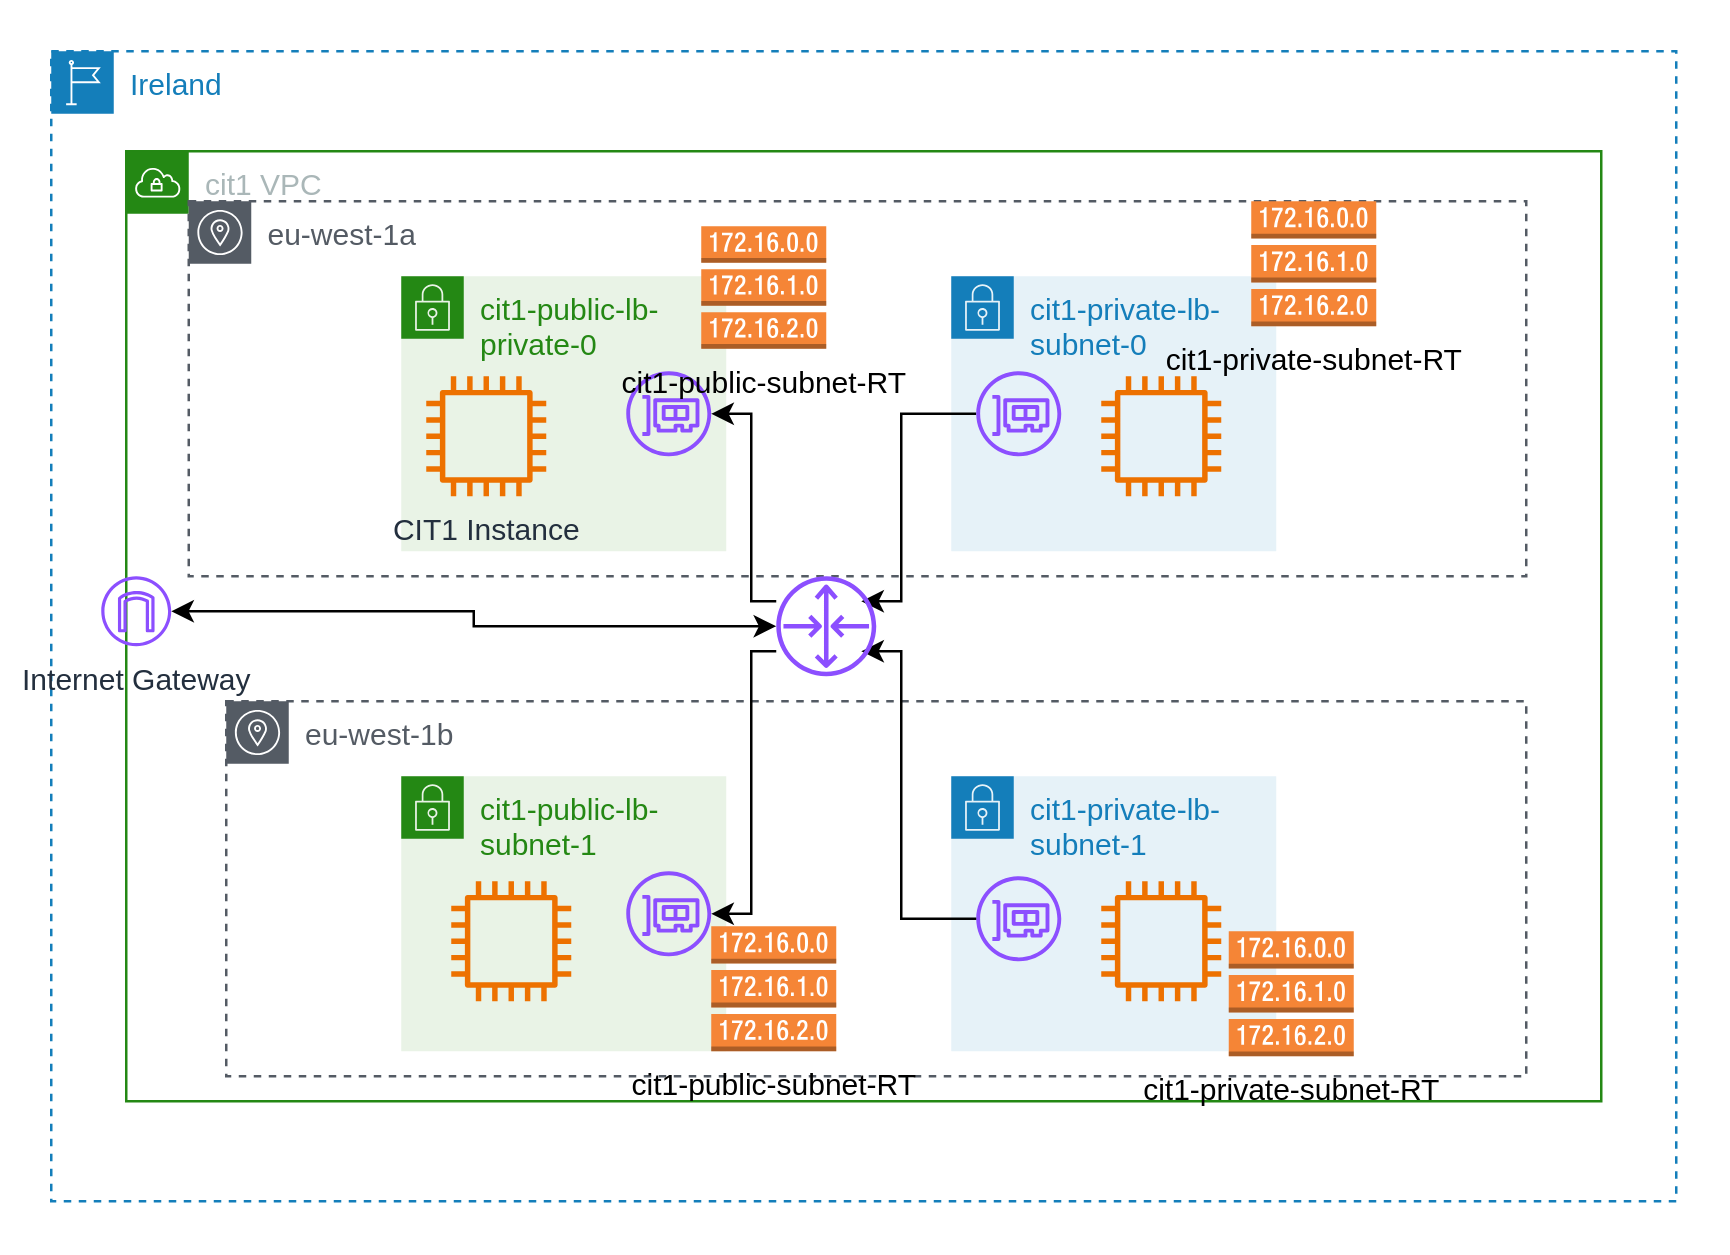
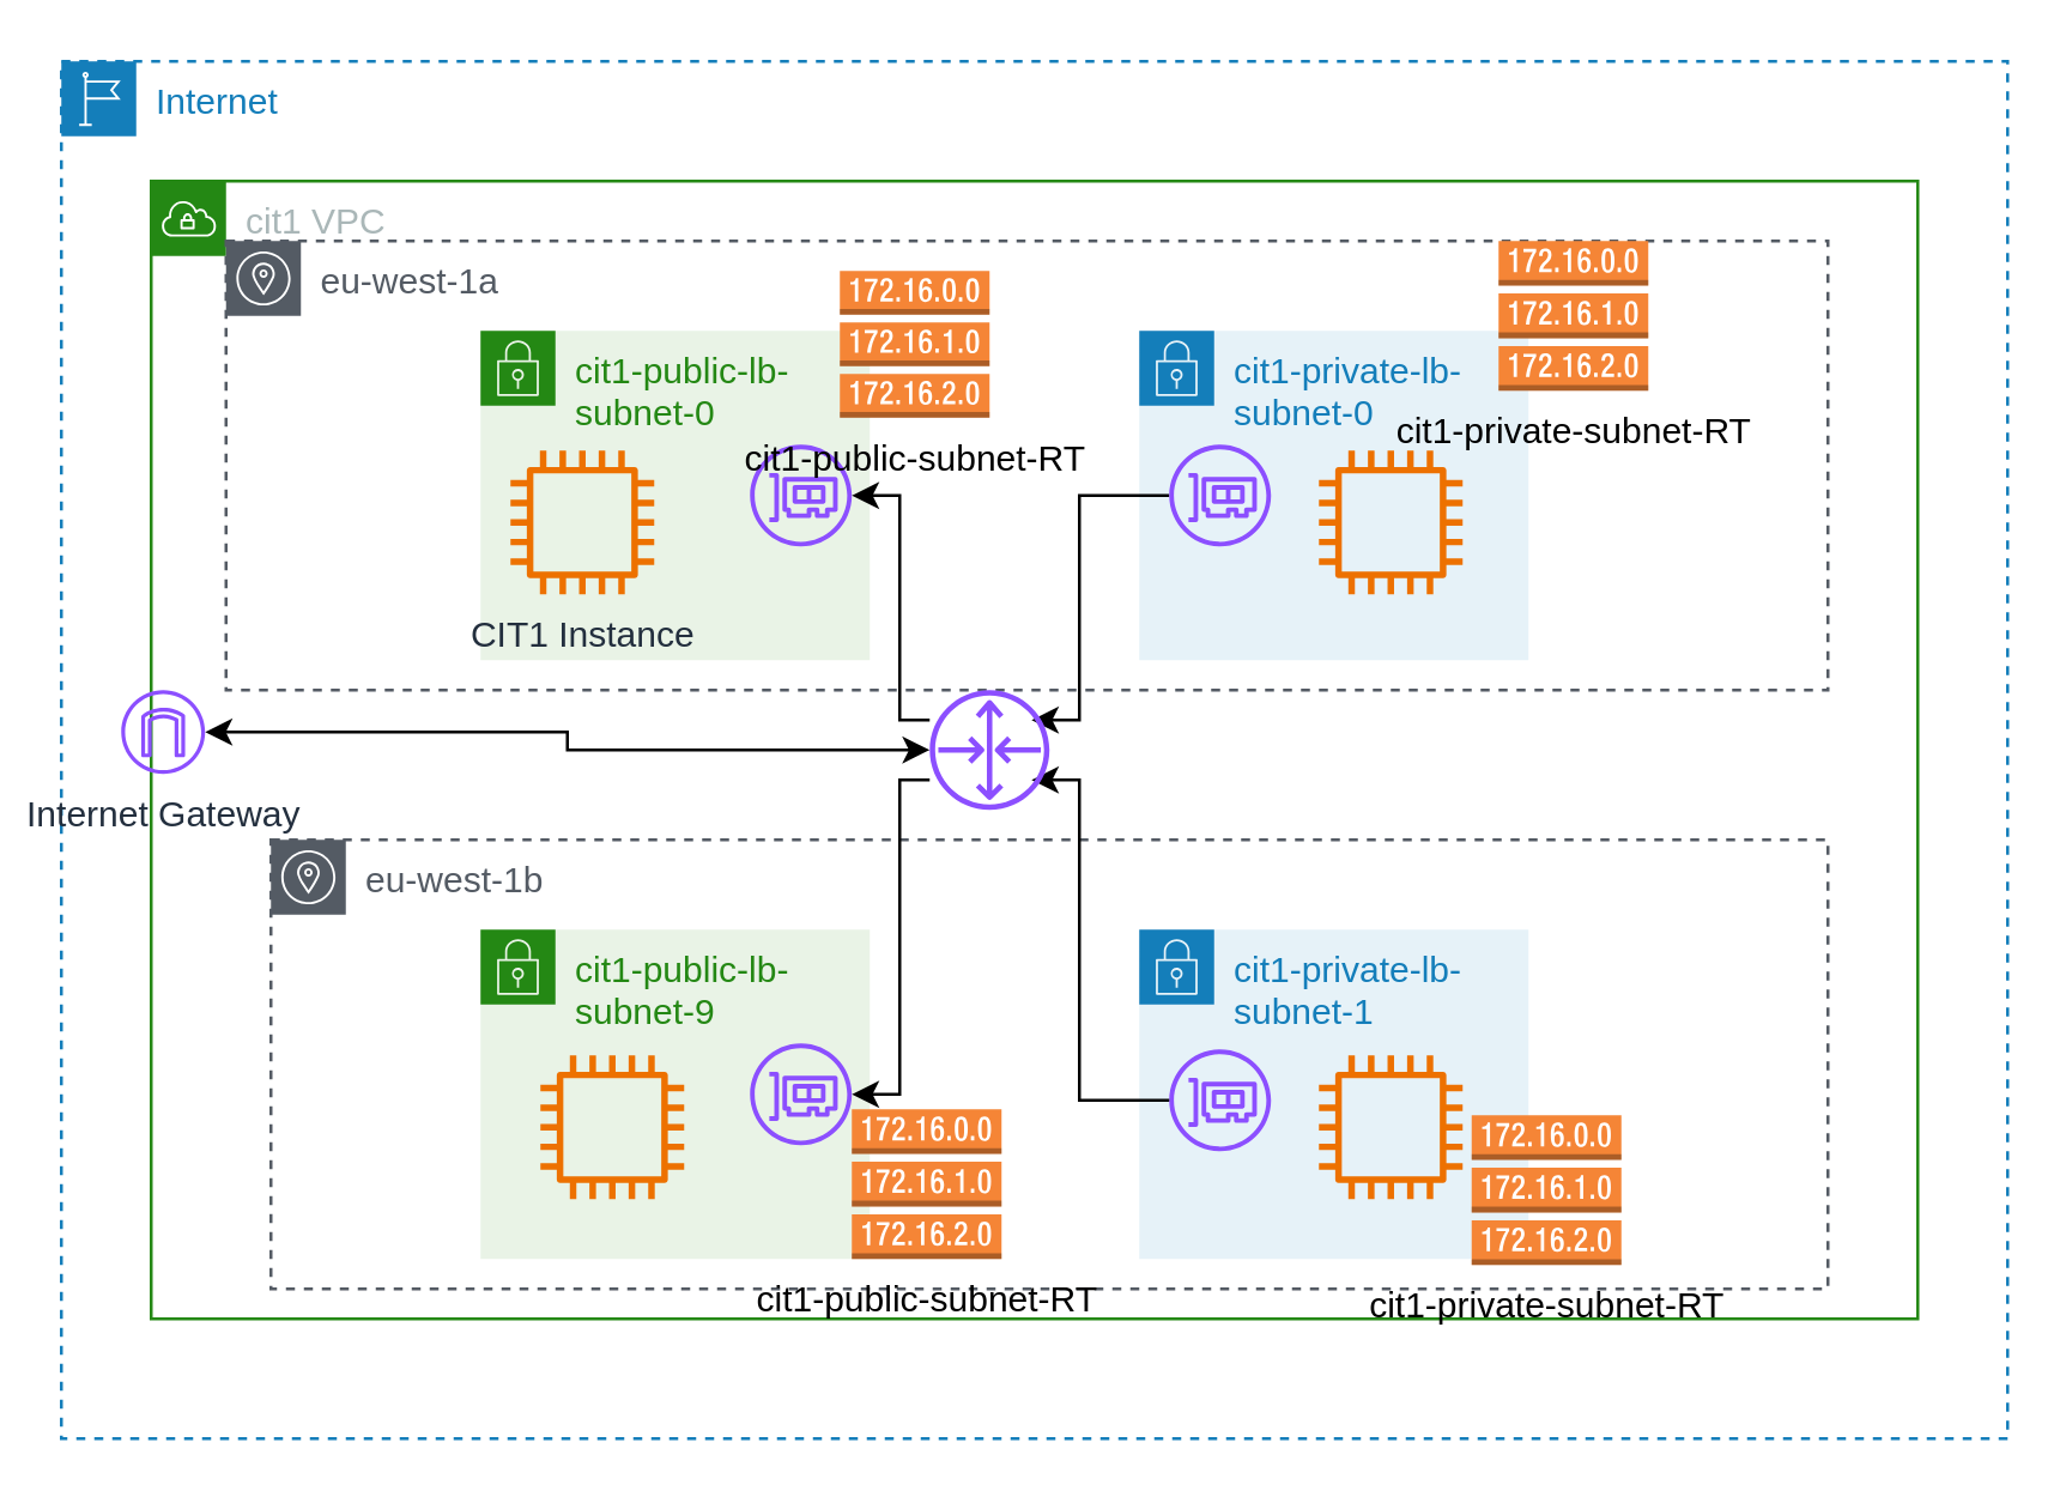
  <mxCell id="0" />
  <mxCell id="1" parent="0" />
- <mxCell id="2" value="Ireland" style="points=[[0,0],[0.25,0],[0.5,0],[0.75,0],[1,0],[1,0.25],[1,0.5],[1,0.75],[1,1],[0.75,1],[0.5,1],[0.25,1],[0,1],[0,0.75],[0,0.5],[0,0.25]];outlineConnect=0;gradientColor=none;html=1;whiteSpace=wrap;fontSize=12;fontStyle=0;container=1;pointerEvents=0;collapsible=0;recursiveResize=0;shape=mxgraph.aws4.group;grIcon=mxgraph.aws4.group_region;strokeColor=#147EBA;fillColor=none;verticalAlign=top;align=left;spacingLeft=30;fontColor=#147EBA;dashed=1;" vertex="1" parent="1"><mxGeometry x="20" y="20" width="650" height="460" as="geometry" /></mxCell>
+ <mxCell id="2" value="Internet" style="points=[[0,0],[0.25,0],[0.5,0],[0.75,0],[1,0],[1,0.25],[1,0.5],[1,0.75],[1,1],[0.75,1],[0.5,1],[0.25,1],[0,1],[0,0.75],[0,0.5],[0,0.25]];outlineConnect=0;gradientColor=none;html=1;whiteSpace=wrap;fontSize=12;fontStyle=0;container=1;pointerEvents=0;collapsible=0;recursiveResize=0;shape=mxgraph.aws4.group;grIcon=mxgraph.aws4.group_region;strokeColor=#147EBA;fillColor=none;verticalAlign=top;align=left;spacingLeft=30;fontColor=#147EBA;dashed=1;" vertex="1" parent="1"><mxGeometry x="20" y="20" width="650" height="460" as="geometry" /></mxCell>
  <mxCell id="3" value="cit1 VPC" style="points=[[0,0],[0.25,0],[0.5,0],[0.75,0],[1,0],[1,0.25],[1,0.5],[1,0.75],[1,1],[0.75,1],[0.5,1],[0.25,1],[0,1],[0,0.75],[0,0.5],[0,0.25]];outlineConnect=0;gradientColor=none;html=1;whiteSpace=wrap;fontSize=12;fontStyle=0;container=1;pointerEvents=0;collapsible=0;recursiveResize=0;shape=mxgraph.aws4.group;grIcon=mxgraph.aws4.group_vpc;strokeColor=#248814;fillColor=none;verticalAlign=top;align=left;spacingLeft=30;fontColor=#AAB7B8;dashed=0;" vertex="1" parent="1"><mxGeometry x="50" y="60" width="590" height="380" as="geometry" /></mxCell>
  <mxCell id="4" value="eu-west-1a" style="sketch=0;outlineConnect=0;gradientColor=none;html=1;whiteSpace=wrap;fontSize=12;fontStyle=0;shape=mxgraph.aws4.group;grIcon=mxgraph.aws4.group_availability_zone;strokeColor=#545B64;fillColor=none;verticalAlign=top;align=left;spacingLeft=30;fontColor=#545B64;dashed=1;" vertex="1" parent="3"><mxGeometry x="25" y="20" width="535" height="150" as="geometry" /></mxCell>
  <mxCell id="5" value="eu-west-1b" style="sketch=0;outlineConnect=0;gradientColor=none;html=1;whiteSpace=wrap;fontSize=12;fontStyle=0;shape=mxgraph.aws4.group;grIcon=mxgraph.aws4.group_availability_zone;strokeColor=#545B64;fillColor=none;verticalAlign=top;align=left;spacingLeft=30;fontColor=#545B64;dashed=1;" vertex="1" parent="3"><mxGeometry x="40" y="220" width="520" height="150" as="geometry" /></mxCell>
- <mxCell id="6" value="cit1-public-lb-private-0" style="points=[[0,0],[0.25,0],[0.5,0],[0.75,0],[1,0],[1,0.25],[1,0.5],[1,0.75],[1,1],[0.75,1],[0.5,1],[0.25,1],[0,1],[0,0.75],[0,0.5],[0,0.25]];outlineConnect=0;gradientColor=none;html=1;whiteSpace=wrap;fontSize=12;fontStyle=0;container=1;pointerEvents=0;collapsible=0;recursiveResize=0;shape=mxgraph.aws4.group;grIcon=mxgraph.aws4.group_security_group;grStroke=0;strokeColor=#248814;fillColor=#E9F3E6;verticalAlign=top;align=left;spacingLeft=30;fontColor=#248814;dashed=0;" vertex="1" parent="3"><mxGeometry x="110" y="50" width="130" height="110" as="geometry" /></mxCell>
+ <mxCell id="6" value="cit1-public-lb-subnet-0" style="points=[[0,0],[0.25,0],[0.5,0],[0.75,0],[1,0],[1,0.25],[1,0.5],[1,0.75],[1,1],[0.75,1],[0.5,1],[0.25,1],[0,1],[0,0.75],[0,0.5],[0,0.25]];outlineConnect=0;gradientColor=none;html=1;whiteSpace=wrap;fontSize=12;fontStyle=0;container=1;pointerEvents=0;collapsible=0;recursiveResize=0;shape=mxgraph.aws4.group;grIcon=mxgraph.aws4.group_security_group;grStroke=0;strokeColor=#248814;fillColor=#E9F3E6;verticalAlign=top;align=left;spacingLeft=30;fontColor=#248814;dashed=0;" vertex="1" parent="3"><mxGeometry x="110" y="50" width="130" height="110" as="geometry" /></mxCell>
  <mxCell id="7" value="" style="sketch=0;outlineConnect=0;fontColor=#232F3E;gradientColor=none;fillColor=#8C4FFF;strokeColor=none;dashed=0;verticalLabelPosition=bottom;verticalAlign=top;align=center;html=1;fontSize=12;fontStyle=0;aspect=fixed;pointerEvents=1;shape=mxgraph.aws4.elastic_network_interface;" vertex="1" parent="6"><mxGeometry x="90" y="38" width="34" height="34" as="geometry" /></mxCell>
- <mxCell id="8" value="cit1-public-lb-subnet-1" style="points=[[0,0],[0.25,0],[0.5,0],[0.75,0],[1,0],[1,0.25],[1,0.5],[1,0.75],[1,1],[0.75,1],[0.5,1],[0.25,1],[0,1],[0,0.75],[0,0.5],[0,0.25]];outlineConnect=0;gradientColor=none;html=1;whiteSpace=wrap;fontSize=12;fontStyle=0;container=1;pointerEvents=0;collapsible=0;recursiveResize=0;shape=mxgraph.aws4.group;grIcon=mxgraph.aws4.group_security_group;grStroke=0;strokeColor=#248814;fillColor=#E9F3E6;verticalAlign=top;align=left;spacingLeft=30;fontColor=#248814;dashed=0;" vertex="1" parent="3"><mxGeometry x="110" y="250" width="130" height="110" as="geometry" /></mxCell>
+ <mxCell id="8" value="cit1-public-lb-subnet-9" style="points=[[0,0],[0.25,0],[0.5,0],[0.75,0],[1,0],[1,0.25],[1,0.5],[1,0.75],[1,1],[0.75,1],[0.5,1],[0.25,1],[0,1],[0,0.75],[0,0.5],[0,0.25]];outlineConnect=0;gradientColor=none;html=1;whiteSpace=wrap;fontSize=12;fontStyle=0;container=1;pointerEvents=0;collapsible=0;recursiveResize=0;shape=mxgraph.aws4.group;grIcon=mxgraph.aws4.group_security_group;grStroke=0;strokeColor=#248814;fillColor=#E9F3E6;verticalAlign=top;align=left;spacingLeft=30;fontColor=#248814;dashed=0;" vertex="1" parent="3"><mxGeometry x="110" y="250" width="130" height="110" as="geometry" /></mxCell>
  <mxCell id="9" value="cit1-private-lb-subnet-0" style="points=[[0,0],[0.25,0],[0.5,0],[0.75,0],[1,0],[1,0.25],[1,0.5],[1,0.75],[1,1],[0.75,1],[0.5,1],[0.25,1],[0,1],[0,0.75],[0,0.5],[0,0.25]];outlineConnect=0;gradientColor=none;html=1;whiteSpace=wrap;fontSize=12;fontStyle=0;container=1;pointerEvents=0;collapsible=0;recursiveResize=0;shape=mxgraph.aws4.group;grIcon=mxgraph.aws4.group_security_group;grStroke=0;strokeColor=#147EBA;fillColor=#E6F2F8;verticalAlign=top;align=left;spacingLeft=30;fontColor=#147EBA;dashed=0;" vertex="1" parent="3"><mxGeometry x="330" y="50" width="130" height="110" as="geometry" /></mxCell>
  <mxCell id="10" value="" style="sketch=0;outlineConnect=0;fontColor=#232F3E;gradientColor=none;fillColor=#ED7100;strokeColor=none;dashed=0;verticalLabelPosition=bottom;verticalAlign=top;align=center;html=1;fontSize=12;fontStyle=0;aspect=fixed;pointerEvents=1;shape=mxgraph.aws4.instance2;" vertex="1" parent="9"><mxGeometry x="60" y="40" width="48" height="48" as="geometry" /></mxCell>
  <mxCell id="11" value="cit1-private-lb-subnet-1" style="points=[[0,0],[0.25,0],[0.5,0],[0.75,0],[1,0],[1,0.25],[1,0.5],[1,0.75],[1,1],[0.75,1],[0.5,1],[0.25,1],[0,1],[0,0.75],[0,0.5],[0,0.25]];outlineConnect=0;gradientColor=none;html=1;whiteSpace=wrap;fontSize=12;fontStyle=0;container=1;pointerEvents=0;collapsible=0;recursiveResize=0;shape=mxgraph.aws4.group;grIcon=mxgraph.aws4.group_security_group;grStroke=0;strokeColor=#147EBA;fillColor=#E6F2F8;verticalAlign=top;align=left;spacingLeft=30;fontColor=#147EBA;dashed=0;" vertex="1" parent="3"><mxGeometry x="330" y="250" width="130" height="110" as="geometry" /></mxCell>
  <mxCell id="12" value="" style="sketch=0;outlineConnect=0;fontColor=#232F3E;gradientColor=none;fillColor=#8C4FFF;strokeColor=none;dashed=0;verticalLabelPosition=bottom;verticalAlign=top;align=center;html=1;fontSize=12;fontStyle=0;aspect=fixed;pointerEvents=1;shape=mxgraph.aws4.elastic_network_interface;" vertex="1" parent="11"><mxGeometry x="10" y="40" width="34" height="34" as="geometry" /></mxCell>
  <mxCell id="13" value="" style="sketch=0;outlineConnect=0;fontColor=#232F3E;gradientColor=none;fillColor=#ED7100;strokeColor=none;dashed=0;verticalLabelPosition=bottom;verticalAlign=top;align=center;html=1;fontSize=12;fontStyle=0;aspect=fixed;pointerEvents=1;shape=mxgraph.aws4.instance2;" vertex="1" parent="11"><mxGeometry x="60" y="42" width="48" height="48" as="geometry" /></mxCell>
  <mxCell id="14" value="" style="edgeStyle=orthogonalEdgeStyle;rounded=0;orthogonalLoop=1;jettySize=auto;html=1;strokeColor=default;startArrow=classic;startFill=1;" edge="1" parent="3" source="15"><mxGeometry relative="1" as="geometry"><mxPoint x="40" y="184" as="sourcePoint" /><mxPoint x="260" y="190" as="targetPoint" /><Array as="points"><mxPoint x="139" y="184" /><mxPoint x="139" y="190" /></Array></mxGeometry></mxCell>
  <mxCell id="15" value="Internet Gateway&lt;br&gt;" style="sketch=0;outlineConnect=0;fontColor=#232F3E;gradientColor=none;fillColor=#8C4FFF;strokeColor=none;dashed=0;verticalLabelPosition=bottom;verticalAlign=top;align=center;html=1;fontSize=12;fontStyle=0;aspect=fixed;pointerEvents=1;shape=mxgraph.aws4.internet_gateway;" vertex="1" parent="3"><mxGeometry x="-10" y="170" width="28" height="28" as="geometry" /></mxCell>
  <mxCell id="16" value="" style="edgeStyle=orthogonalEdgeStyle;rounded=0;orthogonalLoop=1;jettySize=auto;html=1;" edge="1" parent="3" target="7"><mxGeometry relative="1" as="geometry"><mxPoint x="260" y="180" as="sourcePoint" /><Array as="points"><mxPoint x="250" y="180" /><mxPoint x="250" y="105" /></Array></mxGeometry></mxCell>
  <mxCell id="17" value="" style="edgeStyle=orthogonalEdgeStyle;rounded=0;orthogonalLoop=1;jettySize=auto;html=1;" edge="1" parent="3" target="20"><mxGeometry relative="1" as="geometry"><mxPoint x="260" y="200" as="sourcePoint" /><Array as="points"><mxPoint x="250" y="200" /><mxPoint x="250" y="305" /></Array></mxGeometry></mxCell>
  <mxCell id="18" value="" style="edgeStyle=orthogonalEdgeStyle;rounded=0;orthogonalLoop=1;jettySize=auto;html=1;" edge="1" parent="3" source="19"><mxGeometry relative="1" as="geometry"><mxPoint x="294" y="180" as="targetPoint" /><Array as="points"><mxPoint x="310" y="105" /><mxPoint x="310" y="180" /></Array></mxGeometry></mxCell>
  <mxCell id="19" value="" style="sketch=0;outlineConnect=0;fontColor=#232F3E;gradientColor=none;fillColor=#8C4FFF;strokeColor=none;dashed=0;verticalLabelPosition=bottom;verticalAlign=top;align=center;html=1;fontSize=12;fontStyle=0;aspect=fixed;pointerEvents=1;shape=mxgraph.aws4.elastic_network_interface;" vertex="1" parent="3"><mxGeometry x="340" y="88" width="34" height="34" as="geometry" /></mxCell>
  <mxCell id="20" value="" style="sketch=0;outlineConnect=0;fontColor=#232F3E;gradientColor=none;fillColor=#8C4FFF;strokeColor=none;dashed=0;verticalLabelPosition=bottom;verticalAlign=top;align=center;html=1;fontSize=12;fontStyle=0;aspect=fixed;pointerEvents=1;shape=mxgraph.aws4.elastic_network_interface;" vertex="1" parent="3"><mxGeometry x="200" y="288" width="34" height="34" as="geometry" /></mxCell>
  <mxCell id="21" value="" style="edgeStyle=orthogonalEdgeStyle;rounded=0;orthogonalLoop=1;jettySize=auto;html=1;" edge="1" parent="3" source="12"><mxGeometry relative="1" as="geometry"><mxPoint x="294" y="200" as="targetPoint" /><Array as="points"><mxPoint x="310" y="307" /><mxPoint x="310" y="200" /></Array></mxGeometry></mxCell>
  <mxCell id="22" value="" style="sketch=0;outlineConnect=0;fontColor=#232F3E;gradientColor=none;fillColor=#ED7100;strokeColor=none;dashed=0;verticalLabelPosition=bottom;verticalAlign=top;align=center;html=1;fontSize=12;fontStyle=0;aspect=fixed;pointerEvents=1;shape=mxgraph.aws4.instance2;" vertex="1" parent="3"><mxGeometry x="130" y="292" width="48" height="48" as="geometry" /></mxCell>
  <mxCell id="23" value="CIT1 Instance" style="sketch=0;outlineConnect=0;fontColor=#232F3E;gradientColor=none;fillColor=#ED7100;strokeColor=none;dashed=0;verticalLabelPosition=bottom;verticalAlign=top;align=center;html=1;fontSize=12;fontStyle=0;aspect=fixed;pointerEvents=1;shape=mxgraph.aws4.instance2;" vertex="1" parent="3"><mxGeometry x="120" y="90" width="48" height="48" as="geometry" /></mxCell>
  <mxCell id="24" value="cit1-public-subnet-RT" style="outlineConnect=0;dashed=0;verticalLabelPosition=bottom;verticalAlign=top;align=center;html=1;shape=mxgraph.aws3.route_table;fillColor=#F58536;gradientColor=none;" vertex="1" parent="3"><mxGeometry x="230" y="30" width="50" height="49" as="geometry" /></mxCell>
  <mxCell id="25" value="cit1-public-subnet-RT" style="outlineConnect=0;dashed=0;verticalLabelPosition=bottom;verticalAlign=top;align=center;html=1;shape=mxgraph.aws3.route_table;fillColor=#F58536;gradientColor=none;" vertex="1" parent="3"><mxGeometry x="234" y="310" width="50" height="50" as="geometry" /></mxCell>
  <mxCell id="26" value="cit1-private-subnet-RT" style="outlineConnect=0;dashed=0;verticalLabelPosition=bottom;verticalAlign=top;align=center;html=1;shape=mxgraph.aws3.route_table;fillColor=#F58536;gradientColor=none;" vertex="1" parent="3"><mxGeometry x="450" y="20" width="50" height="50" as="geometry" /></mxCell>
  <mxCell id="27" value="" style="sketch=0;outlineConnect=0;fontColor=#232F3E;gradientColor=none;fillColor=#8C4FFF;strokeColor=none;dashed=0;verticalLabelPosition=bottom;verticalAlign=top;align=center;html=1;fontSize=12;fontStyle=0;aspect=fixed;pointerEvents=1;shape=mxgraph.aws4.router;" vertex="1" parent="3"><mxGeometry x="260" y="170" width="40" height="40" as="geometry" /></mxCell>
  <mxCell id="28" value="cit1-private-subnet-RT" style="outlineConnect=0;dashed=0;verticalLabelPosition=bottom;verticalAlign=top;align=center;html=1;shape=mxgraph.aws3.route_table;fillColor=#F58536;gradientColor=none;" vertex="1" parent="1"><mxGeometry x="491" y="372" width="50" height="50" as="geometry" /></mxCell>
